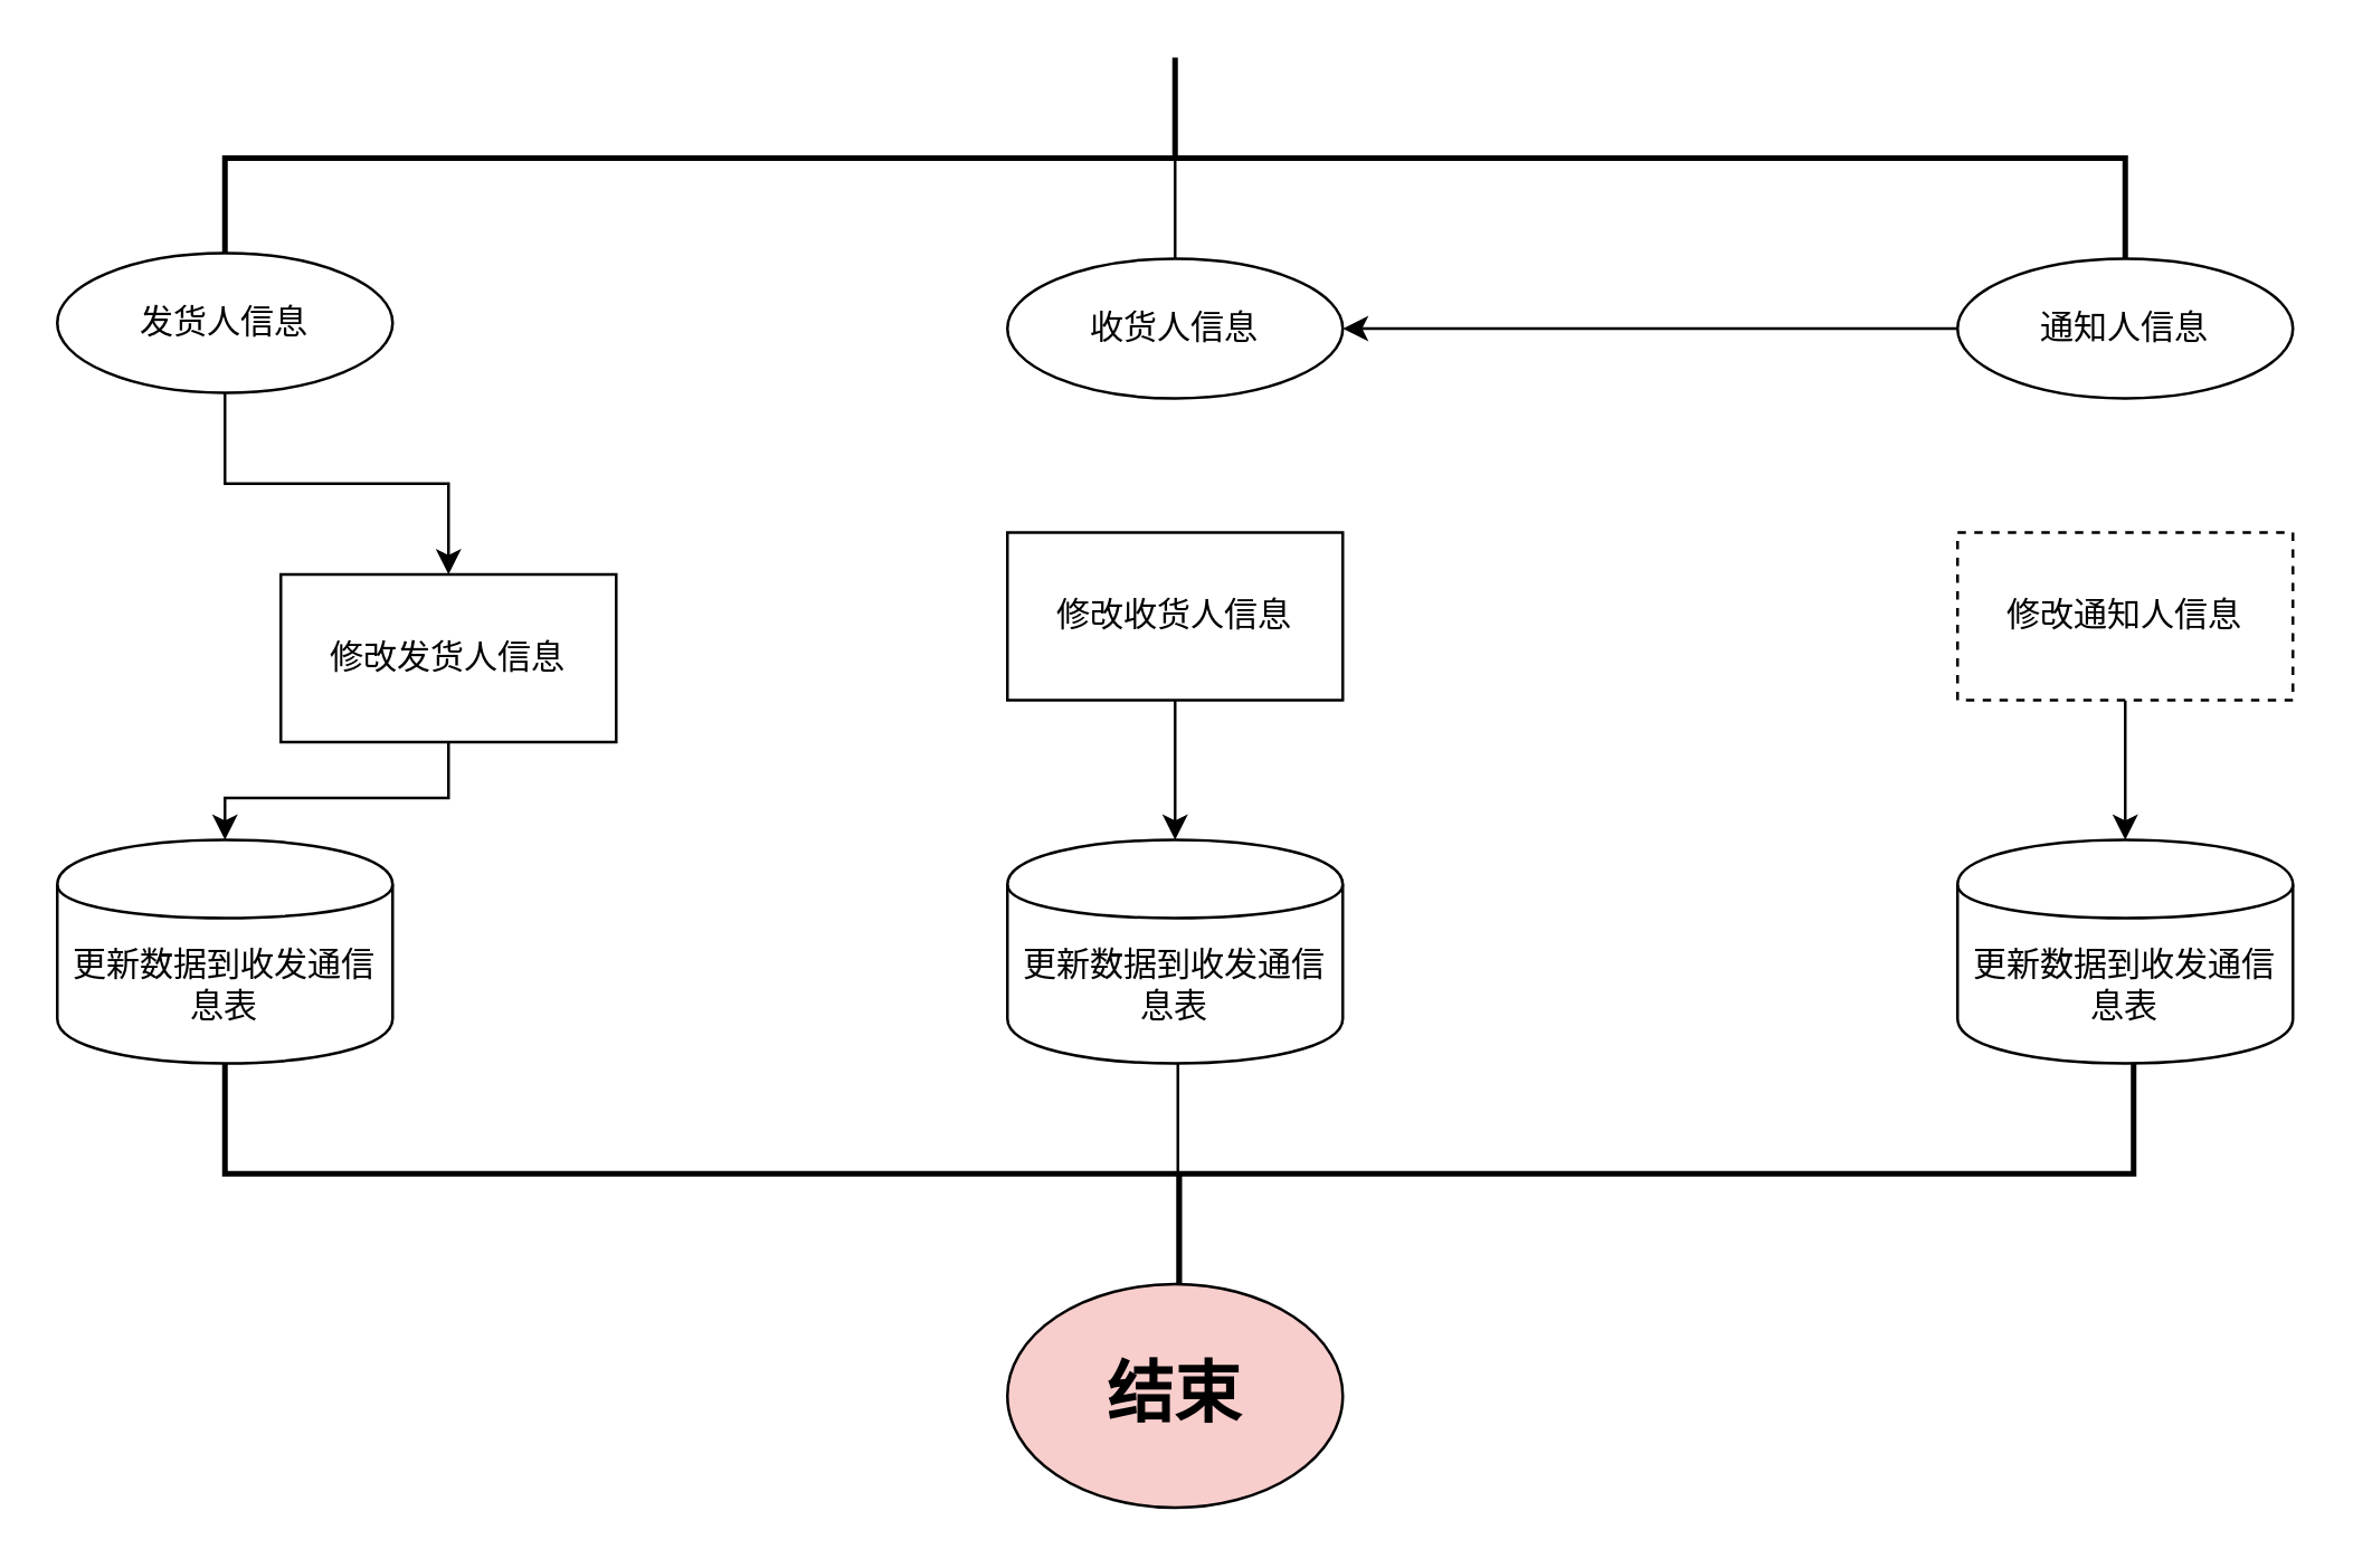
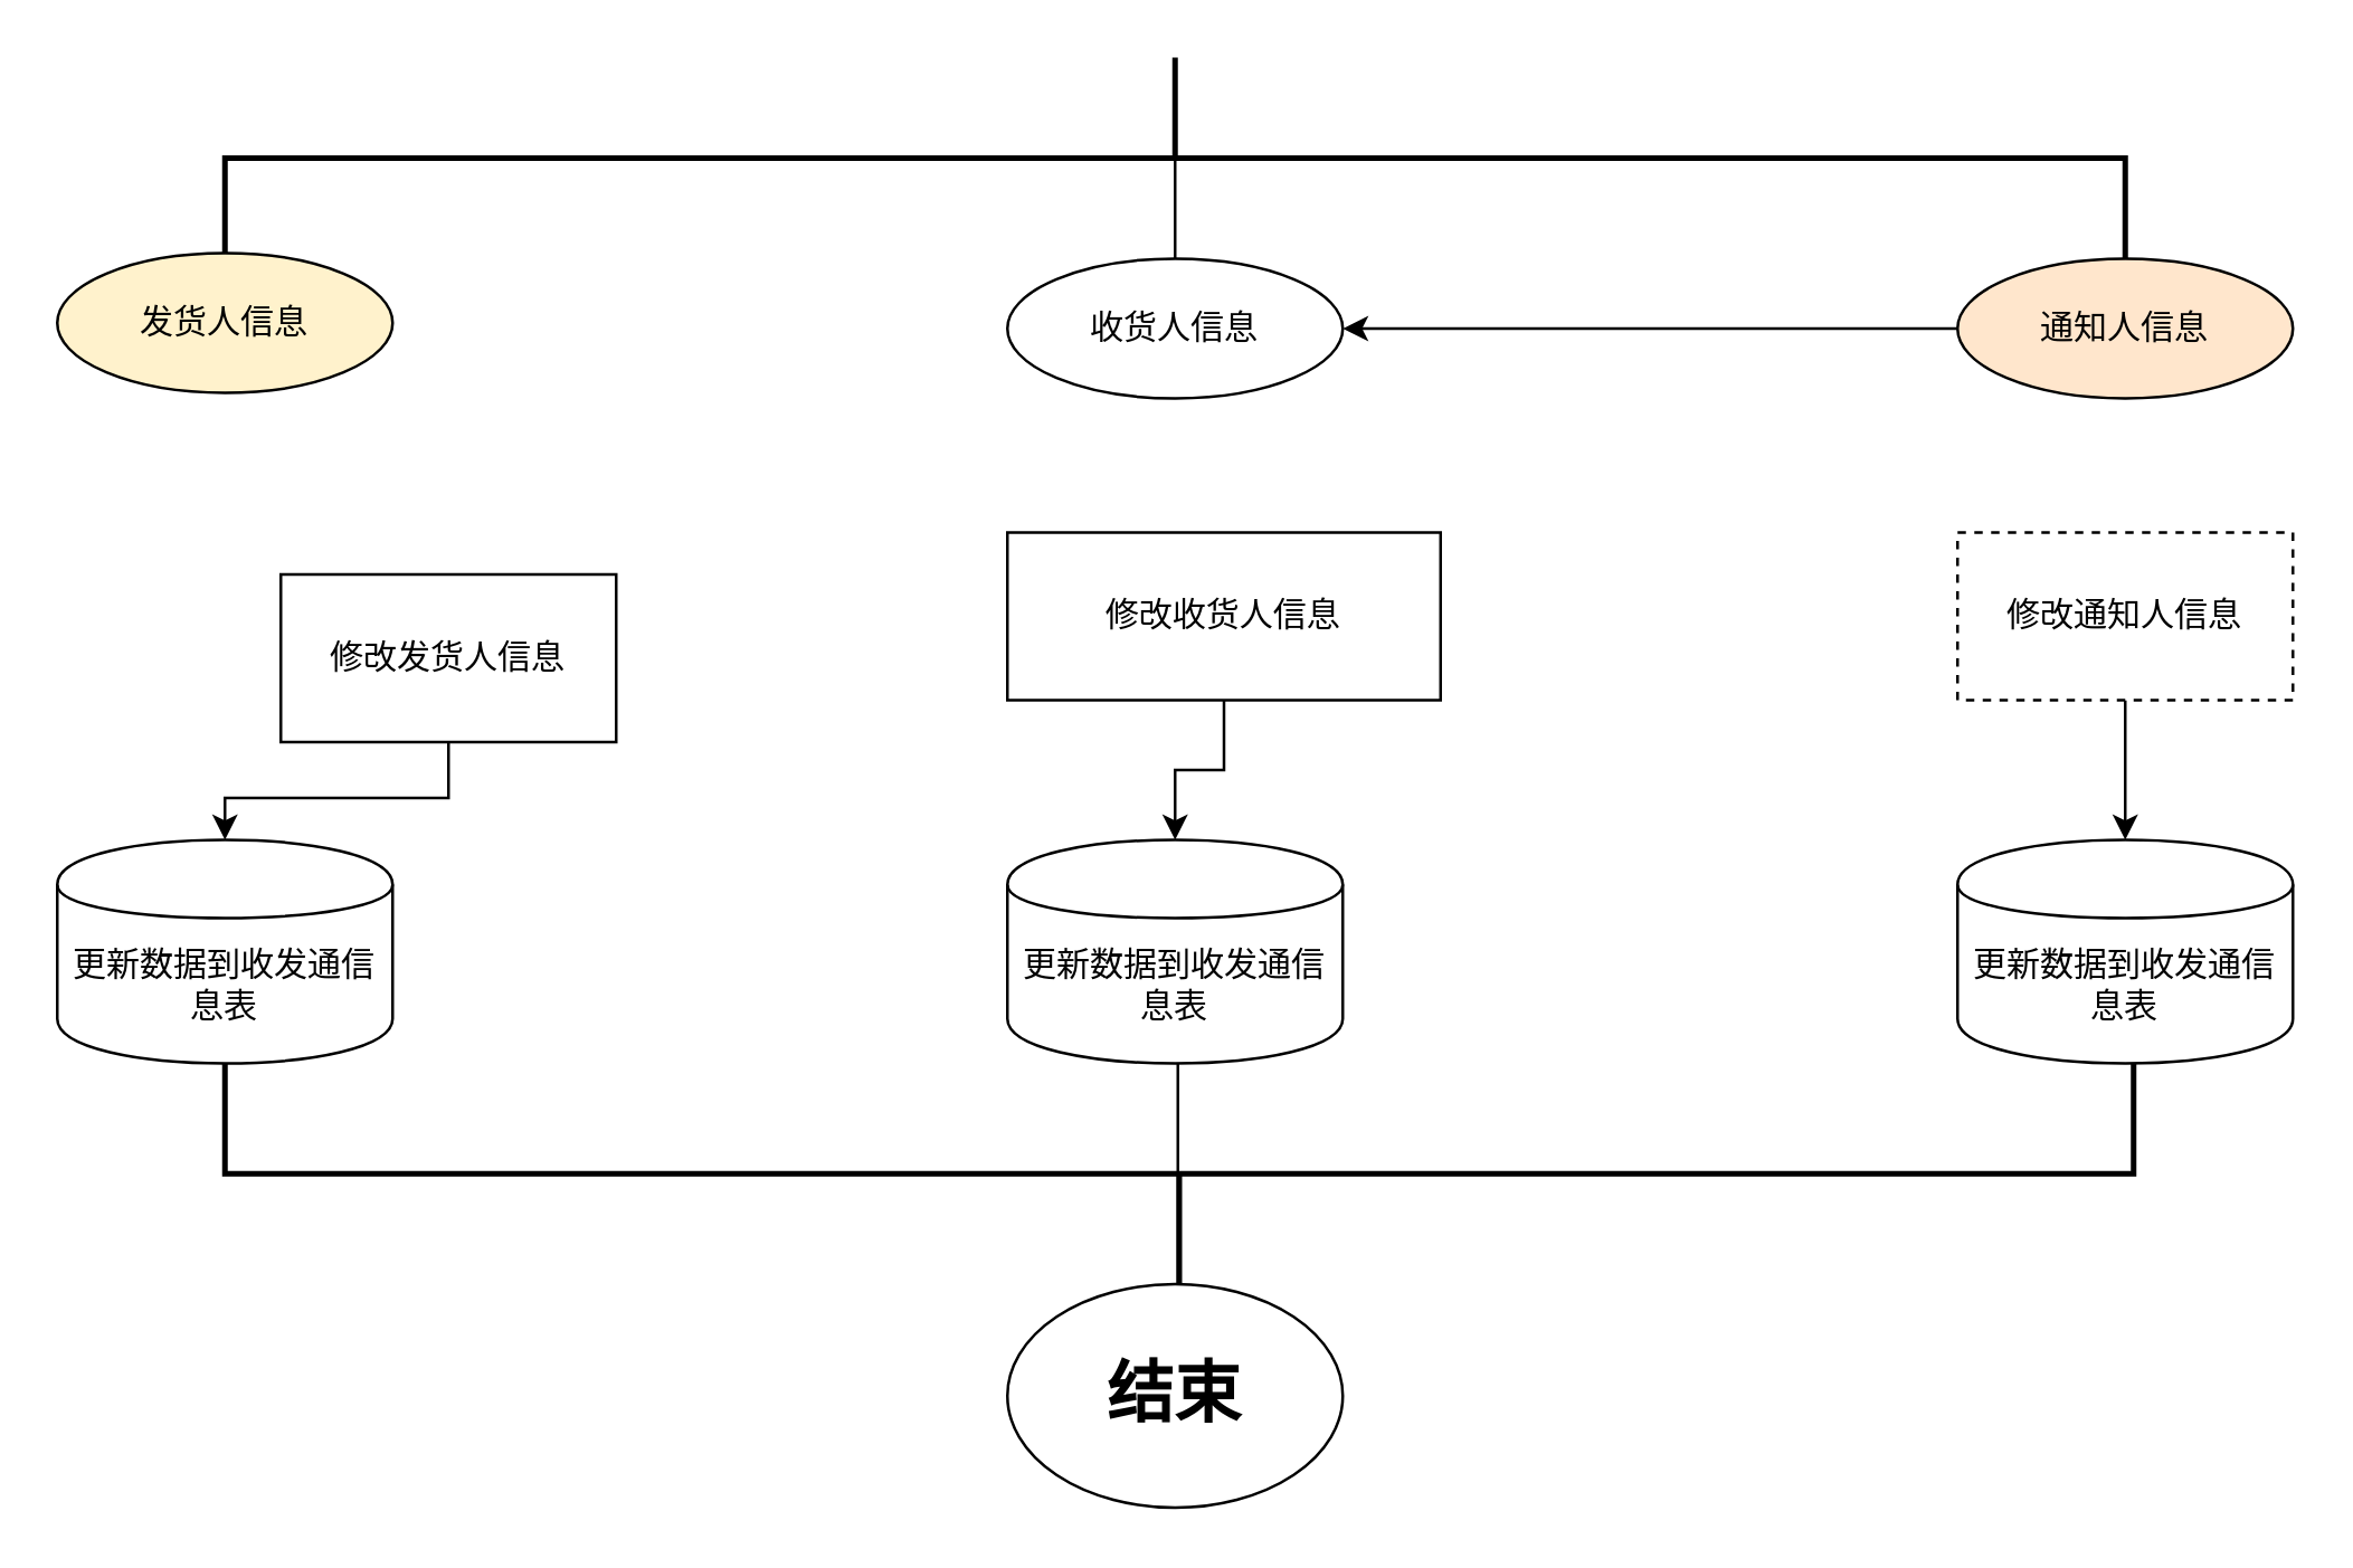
  <mxCell id="0" />
  <mxCell id="1" parent="0" />
  <mxCell id="2" value="" style="strokeWidth=2;html=1;shape=mxgraph.flowchart.annotation_2;align=left;pointerEvents=1;direction=south;" vertex="1" parent="1"><mxGeometry x="80" y="20" width="680" height="72" as="geometry" /></mxCell>
  <mxCell id="3" value="" style="edgeStyle=orthogonalEdgeStyle;rounded=0;orthogonalLoop=1;jettySize=auto;html=1;" edge="1" parent="1"><mxGeometry relative="1" as="geometry"><mxPoint x="420" y="56" as="sourcePoint" /><mxPoint x="420" y="115" as="targetPoint" /></mxGeometry></mxCell>
  <mxCell id="4" value="收货人信息" style="ellipse;whiteSpace=wrap;html=1;" vertex="1" parent="1"><mxGeometry x="360" y="92" width="120" height="50" as="geometry" /></mxCell>
  <mxCell id="5" value="" style="edgeStyle=orthogonalEdgeStyle;rounded=0;orthogonalLoop=1;jettySize=auto;html=1;" edge="1" parent="1" source="6" target="4"><mxGeometry relative="1" as="geometry" /></mxCell>
- <mxCell id="6" value="通知人信息" style="ellipse;whiteSpace=wrap;html=1;" vertex="1" parent="1"><mxGeometry x="700" y="92" width="120" height="50" as="geometry" /></mxCell>
- <mxCell id="7" value="" style="edgeStyle=orthogonalEdgeStyle;rounded=0;orthogonalLoop=1;jettySize=auto;html=1;" edge="1" parent="1" source="8" target="10"><mxGeometry relative="1" as="geometry" /></mxCell>
- <mxCell id="8" value="发货人信息" style="ellipse;whiteSpace=wrap;html=1;" vertex="1" parent="1"><mxGeometry x="20" y="90" width="120" height="50" as="geometry" /></mxCell>
+ <mxCell id="6" value="通知人信息" style="ellipse;whiteSpace=wrap;html=1;fillColor=#ffe6cc;" vertex="1" parent="1"><mxGeometry x="700" y="92" width="120" height="50" as="geometry" /></mxCell>
+ <mxCell id="8" value="发货人信息" style="ellipse;whiteSpace=wrap;html=1;fillColor=#fff2cc;" vertex="1" parent="1"><mxGeometry x="20" y="90" width="120" height="50" as="geometry" /></mxCell>
  <mxCell id="9" value="" style="edgeStyle=orthogonalEdgeStyle;rounded=0;orthogonalLoop=1;jettySize=auto;html=1;" edge="1" parent="1" source="10" target="15"><mxGeometry relative="1" as="geometry" /></mxCell>
  <mxCell id="10" value="修改发货人信息" style="rounded=0;whiteSpace=wrap;html=1;" vertex="1" parent="1"><mxGeometry x="100" y="205" width="120" height="60" as="geometry" /></mxCell>
  <mxCell id="11" value="" style="edgeStyle=orthogonalEdgeStyle;rounded=0;orthogonalLoop=1;jettySize=auto;html=1;" edge="1" parent="1" source="12" target="16"><mxGeometry relative="1" as="geometry" /></mxCell>
- <mxCell id="12" value="&lt;span style=&quot;white-space: normal&quot;&gt;修改收货人信息&lt;/span&gt;" style="rounded=0;whiteSpace=wrap;html=1;" vertex="1" parent="1"><mxGeometry x="360" y="190" width="120" height="60" as="geometry" /></mxCell>
+ <mxCell id="12" value="&lt;span style=&quot;white-space: normal&quot;&gt;修改收货人信息&lt;/span&gt;" style="rounded=0;whiteSpace=wrap;html=1;" vertex="1" parent="1"><mxGeometry x="360" y="190" width="155" height="60" as="geometry" /></mxCell>
  <mxCell id="13" value="" style="edgeStyle=orthogonalEdgeStyle;rounded=0;orthogonalLoop=1;jettySize=auto;html=1;" edge="1" parent="1" source="14" target="17"><mxGeometry relative="1" as="geometry" /></mxCell>
  <mxCell id="14" value="修改通知人信息" style="rounded=0;whiteSpace=wrap;html=1;dashed=1;" vertex="1" parent="1"><mxGeometry x="700" y="190" width="120" height="60" as="geometry" /></mxCell>
  <mxCell id="15" value="更新数据到收发通信息表" style="shape=cylinder;whiteSpace=wrap;html=1;boundedLbl=1;backgroundOutline=1;" vertex="1" parent="1"><mxGeometry x="20" y="300" width="120" height="80" as="geometry" /></mxCell>
  <mxCell id="16" value="&lt;span style=&quot;white-space: normal&quot;&gt;更新数据到收发通信息表&lt;/span&gt;" style="shape=cylinder;whiteSpace=wrap;html=1;boundedLbl=1;backgroundOutline=1;" vertex="1" parent="1"><mxGeometry x="360" y="300" width="120" height="80" as="geometry" /></mxCell>
  <mxCell id="17" value="更新数据到收发通信息表" style="shape=cylinder;whiteSpace=wrap;html=1;boundedLbl=1;backgroundOutline=1;" vertex="1" parent="1"><mxGeometry x="700" y="300" width="120" height="80" as="geometry" /></mxCell>
  <mxCell id="18" value="" style="strokeWidth=2;html=1;shape=mxgraph.flowchart.annotation_2;align=left;pointerEvents=1;direction=north;" vertex="1" parent="1"><mxGeometry x="80" y="380" width="683" height="79" as="geometry" /></mxCell>
  <mxCell id="19" value="" style="edgeStyle=orthogonalEdgeStyle;rounded=0;orthogonalLoop=1;jettySize=auto;html=1;" edge="1" parent="1"><mxGeometry relative="1" as="geometry"><mxPoint x="421" y="380" as="sourcePoint" /><mxPoint x="421" y="490" as="targetPoint" /></mxGeometry></mxCell>
- <mxCell id="20" value="&lt;h1&gt;结束&lt;/h1&gt;" style="ellipse;whiteSpace=wrap;html=1;fillColor=#f8cecc;" vertex="1" parent="1"><mxGeometry x="360" y="459" width="120" height="80" as="geometry" /></mxCell>
+ <mxCell id="20" value="&lt;h1&gt;结束&lt;/h1&gt;" style="ellipse;whiteSpace=wrap;html=1;" vertex="1" parent="1"><mxGeometry x="360" y="459" width="120" height="80" as="geometry" /></mxCell>
